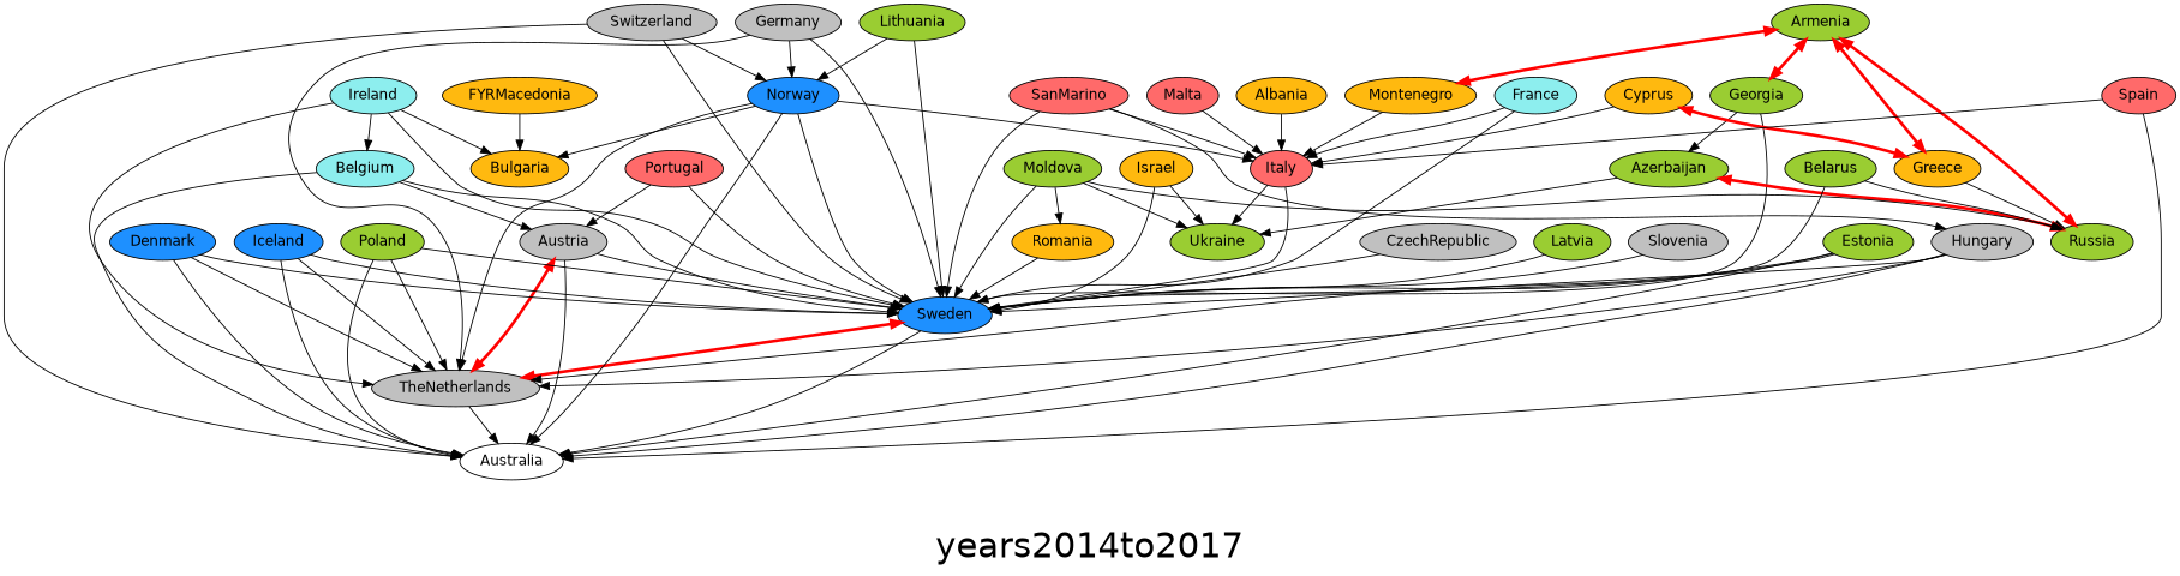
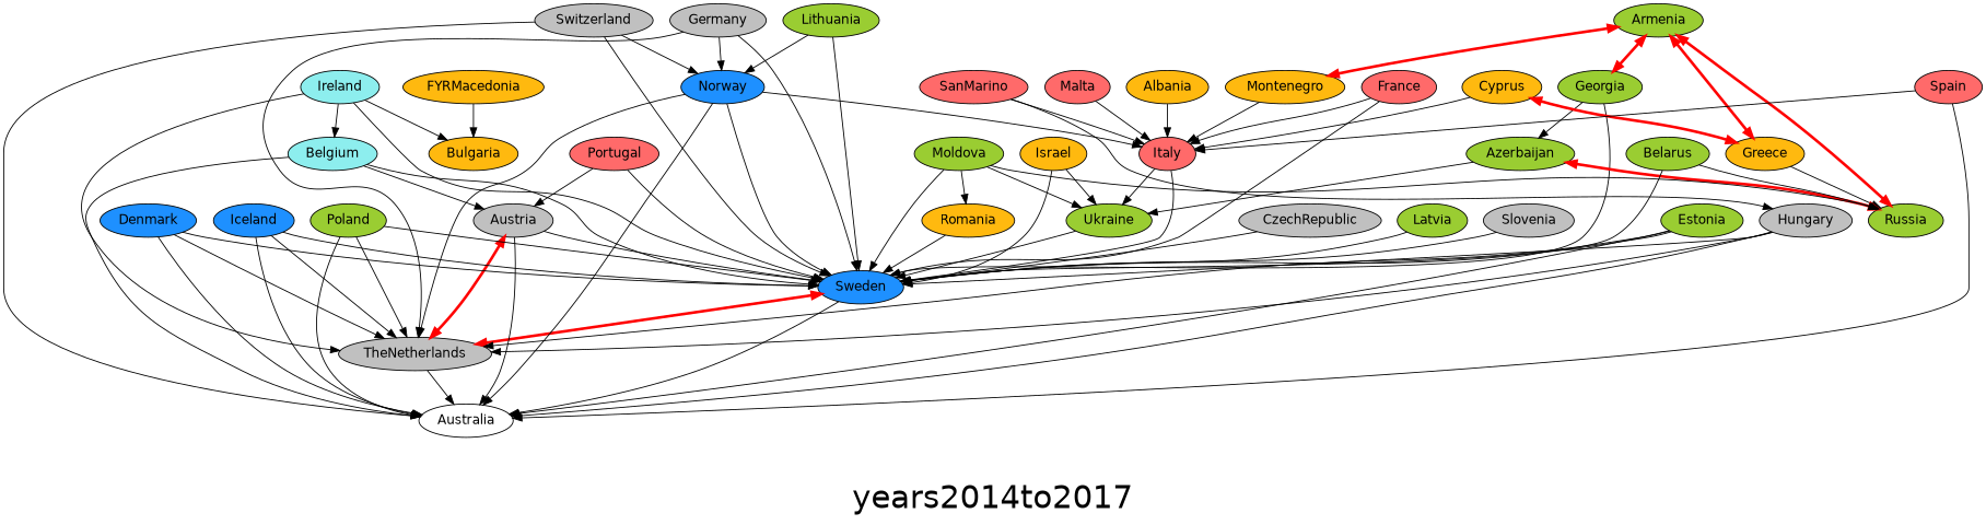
  digraph {
    fontname="DejaVu Sans"
    fontsize=34
    label=years2014to2017
    node [fillcolor=olivedrab3 fontname="DejaVu Sans" style=filled]
    edge [fontname="DejaVu Sans"]
    Albania [fillcolor=darkgoldenrod1]
    Italy [fillcolor=indianred1]
    Sweden [fillcolor=dodgerblue]
    Ukraine
    TheNetherlands [fillcolor=gray]
    Australia [fillcolor="" style=""]
    Armenia
    Georgia
    Greece [fillcolor=darkgoldenrod1]
    Montenegro [fillcolor=darkgoldenrod1]
    Russia
    Azerbaijan
    Austria [fillcolor=gray]
    Belarus
    Belgium [fillcolor=darkslategray2]
    Cyprus [fillcolor=darkgoldenrod1]
    CzechRepublic [fillcolor=gray]
    Denmark [fillcolor=dodgerblue]
    Estonia
    FYRMacedonia [fillcolor=darkgoldenrod1]
    Bulgaria [fillcolor=darkgoldenrod1]
-   France [fillcolor=darkslategray2]
+   France [fillcolor=indianred1]
    Germany [fillcolor=gray]
    Norway [fillcolor=dodgerblue]
    Hungary [fillcolor=gray]
    Iceland [fillcolor=dodgerblue]
    Ireland [fillcolor=darkslategray2]
    Israel [fillcolor=darkgoldenrod1]
    Latvia
    Lithuania
    Malta [fillcolor=indianred1]
    Moldova
    Romania [fillcolor=darkgoldenrod1]
    Poland
    Portugal [fillcolor=indianred1]
    SanMarino [fillcolor=indianred1]
    Slovenia [fillcolor=gray]
    Spain [fillcolor=indianred1]
    Switzerland [fillcolor=gray]
    Albania -> Italy
    Italy -> Sweden
    Italy -> Ukraine
    Sweden -> TheNetherlands [color=red dir=both penwidth=3]
    Sweden -> Australia
-   SanMarino -> Sweden
+   Ukraine -> Sweden
    TheNetherlands -> Australia
    Armenia -> Georgia [color=red dir=both penwidth=3]
    Armenia -> Greece [color=red dir=both penwidth=3]
    Armenia -> Montenegro [color=red dir=both penwidth=3]
    Armenia -> Russia [color=red dir=both penwidth=3]
    Georgia -> Sweden
    Georgia -> Azerbaijan
    Greece -> Russia
    Montenegro -> Italy
    Azerbaijan -> Ukraine
    Azerbaijan -> Russia [color=red dir=both penwidth=3]
    Austria -> Sweden
    Austria -> TheNetherlands [color=red dir=both penwidth=3]
    Austria -> Australia
    Belarus -> Sweden
    Belarus -> Russia
    Belgium -> Sweden
    Belgium -> Australia
    Belgium -> Austria
    Cyprus -> Italy
    Cyprus -> Greece [color=red dir=both penwidth=3]
    CzechRepublic -> Sweden
    Denmark -> Sweden
    Denmark -> TheNetherlands
    Denmark -> Australia
    Estonia -> Sweden
    Estonia -> TheNetherlands
    Estonia -> Australia
    FYRMacedonia -> Bulgaria
    France -> Italy
    France -> Sweden
    Germany -> Sweden
    Germany -> TheNetherlands
    Germany -> Norway
    Norway -> Italy
    Norway -> Sweden
    Norway -> TheNetherlands
    Norway -> Australia
-   Norway -> Bulgaria
    Hungary -> Sweden
    Hungary -> TheNetherlands
    Hungary -> Australia
    Iceland -> Sweden
    Iceland -> TheNetherlands
    Iceland -> Australia
    Ireland -> Sweden
    Ireland -> TheNetherlands
    Ireland -> Belgium
    Ireland -> Bulgaria
    Israel -> Sweden
    Israel -> Ukraine
    Latvia -> Sweden
    Lithuania -> Sweden
    Lithuania -> Norway
    Malta -> Italy
    Moldova -> Sweden
    Moldova -> Ukraine
    Moldova -> Russia
    Moldova -> Romania
    Romania -> Sweden
    Poland -> Sweden
    Poland -> TheNetherlands
    Poland -> Australia
    Portugal -> Sweden
    Portugal -> Austria
    SanMarino -> Italy
    SanMarino -> Hungary
    Slovenia -> Sweden
    Spain -> Italy
    Spain -> Australia
    Switzerland -> Sweden
    Switzerland -> Australia
    Switzerland -> Norway
  }
